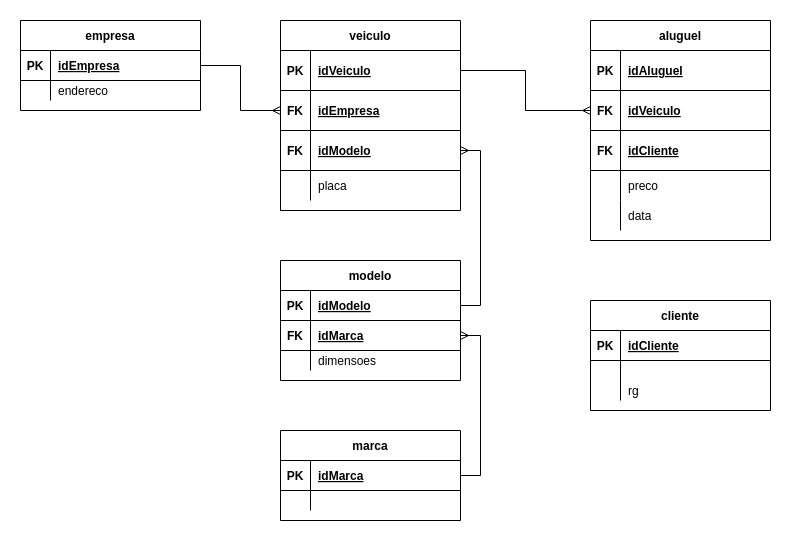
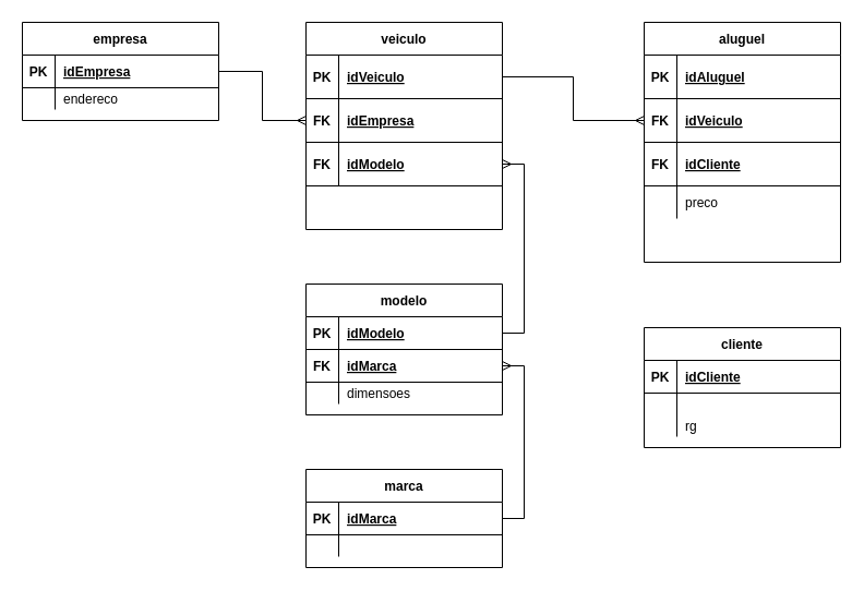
  <mxCell id="0" />
  <mxCell id="1" parent="0" />
  <mxCell id="2" value="empresa" style="shape=table;startSize=30;container=1;collapsible=1;childLayout=tableLayout;fixedRows=1;rowLines=0;fontStyle=1;align=center;resizeLast=1;" vertex="1" parent="1"><mxGeometry x="20" y="20" width="180" height="90" as="geometry" /></mxCell>
  <mxCell id="3" value="" style="shape=partialRectangle;collapsible=0;dropTarget=0;pointerEvents=0;fillColor=none;top=0;left=0;bottom=1;right=0;points=[[0,0.5],[1,0.5]];portConstraint=eastwest;" vertex="1" parent="2"><mxGeometry y="30" width="180" height="30" as="geometry" /></mxCell>
  <mxCell id="4" value="PK" style="shape=partialRectangle;connectable=0;fillColor=none;top=0;left=0;bottom=0;right=0;fontStyle=1;overflow=hidden;" vertex="1" parent="3"><mxGeometry width="30" height="30" as="geometry" /></mxCell>
  <mxCell id="5" value="idEmpresa" style="shape=partialRectangle;connectable=0;fillColor=none;top=0;left=0;bottom=0;right=0;align=left;spacingLeft=6;fontStyle=5;overflow=hidden;" vertex="1" parent="3"><mxGeometry x="30" width="150" height="30" as="geometry" /></mxCell>
  <mxCell id="6" value="" style="shape=partialRectangle;collapsible=0;dropTarget=0;pointerEvents=0;fillColor=none;top=0;left=0;bottom=0;right=0;points=[[0,0.5],[1,0.5]];portConstraint=eastwest;" vertex="1" parent="2"><mxGeometry y="60" width="180" height="20" as="geometry" /></mxCell>
  <mxCell id="7" value="" style="shape=partialRectangle;connectable=0;fillColor=none;top=0;left=0;bottom=0;right=0;editable=1;overflow=hidden;" vertex="1" parent="6"><mxGeometry width="30" height="20" as="geometry" /></mxCell>
  <mxCell id="8" value="endereco" style="shape=partialRectangle;connectable=0;fillColor=none;top=0;left=0;bottom=0;right=0;align=left;spacingLeft=6;overflow=hidden;" vertex="1" parent="6"><mxGeometry x="30" width="150" height="20" as="geometry" /></mxCell>
  <mxCell id="9" value="veiculo" style="shape=table;startSize=30;container=1;collapsible=1;childLayout=tableLayout;fixedRows=1;rowLines=0;fontStyle=1;align=center;resizeLast=1;" vertex="1" parent="1"><mxGeometry x="280" y="20" width="180" height="190" as="geometry" /></mxCell>
  <mxCell id="10" value="" style="shape=partialRectangle;collapsible=0;dropTarget=0;pointerEvents=0;fillColor=none;top=0;left=0;bottom=1;right=0;points=[[0,0.5],[1,0.5]];portConstraint=eastwest;" vertex="1" parent="9"><mxGeometry y="30" width="180" height="40" as="geometry" /></mxCell>
  <mxCell id="11" value="PK" style="shape=partialRectangle;connectable=0;fillColor=none;top=0;left=0;bottom=0;right=0;fontStyle=1;overflow=hidden;" vertex="1" parent="10"><mxGeometry width="30" height="40" as="geometry" /></mxCell>
  <mxCell id="12" value="idVeiculo" style="shape=partialRectangle;connectable=0;fillColor=none;top=0;left=0;bottom=0;right=0;align=left;spacingLeft=6;fontStyle=5;overflow=hidden;" vertex="1" parent="10"><mxGeometry x="30" width="150" height="40" as="geometry" /></mxCell>
  <mxCell id="13" style="shape=partialRectangle;collapsible=0;dropTarget=0;pointerEvents=0;fillColor=none;top=0;left=0;bottom=1;right=0;points=[[0,0.5],[1,0.5]];portConstraint=eastwest;" vertex="1" parent="9"><mxGeometry y="70" width="180" height="40" as="geometry" /></mxCell>
  <mxCell id="14" value="FK" style="shape=partialRectangle;connectable=0;fillColor=none;top=0;left=0;bottom=0;right=0;fontStyle=1;overflow=hidden;" vertex="1" parent="13"><mxGeometry width="30" height="40" as="geometry" /></mxCell>
  <mxCell id="15" value="idEmpresa" style="shape=partialRectangle;connectable=0;fillColor=none;top=0;left=0;bottom=0;right=0;align=left;spacingLeft=6;fontStyle=5;overflow=hidden;" vertex="1" parent="13"><mxGeometry x="30" width="150" height="40" as="geometry" /></mxCell>
  <mxCell id="16" style="shape=partialRectangle;collapsible=0;dropTarget=0;pointerEvents=0;fillColor=none;top=0;left=0;bottom=1;right=0;points=[[0,0.5],[1,0.5]];portConstraint=eastwest;" vertex="1" parent="9"><mxGeometry y="110" width="180" height="40" as="geometry" /></mxCell>
  <mxCell id="17" value="FK" style="shape=partialRectangle;connectable=0;fillColor=none;top=0;left=0;bottom=0;right=0;fontStyle=1;overflow=hidden;" vertex="1" parent="16"><mxGeometry width="30" height="40" as="geometry" /></mxCell>
  <mxCell id="18" value="idModelo" style="shape=partialRectangle;connectable=0;fillColor=none;top=0;left=0;bottom=0;right=0;align=left;spacingLeft=6;fontStyle=5;overflow=hidden;" vertex="1" parent="16"><mxGeometry x="30" width="150" height="40" as="geometry" /></mxCell>
  <mxCell id="19" value="" style="shape=partialRectangle;collapsible=0;dropTarget=0;pointerEvents=0;fillColor=none;top=0;left=0;bottom=0;right=0;points=[[0,0.5],[1,0.5]];portConstraint=eastwest;" vertex="1" parent="9"><mxGeometry y="150" width="180" height="30" as="geometry" /></mxCell>
  <mxCell id="20" value="" style="shape=partialRectangle;connectable=0;fillColor=none;top=0;left=0;bottom=0;right=0;editable=1;overflow=hidden;" vertex="1" parent="19"><mxGeometry width="30" height="30" as="geometry" /></mxCell>
- <mxCell id="21" value="placa" style="shape=partialRectangle;connectable=0;fillColor=none;top=0;left=0;bottom=0;right=0;align=left;spacingLeft=6;overflow=hidden;" vertex="1" parent="19"><mxGeometry x="30" width="150" height="30" as="geometry" /></mxCell>
  <mxCell id="22" style="edgeStyle=orthogonalEdgeStyle;rounded=0;orthogonalLoop=1;jettySize=auto;html=1;entryX=0;entryY=0.5;entryDx=0;entryDy=0;endArrow=ERmany;endFill=0;" edge="1" parent="1" source="3" target="13"><mxGeometry relative="1" as="geometry" /></mxCell>
  <mxCell id="23" value="modelo" style="shape=table;startSize=30;container=1;collapsible=1;childLayout=tableLayout;fixedRows=1;rowLines=0;fontStyle=1;align=center;resizeLast=1;" vertex="1" parent="1"><mxGeometry x="280" y="260" width="180" height="120" as="geometry" /></mxCell>
  <mxCell id="24" value="" style="shape=partialRectangle;collapsible=0;dropTarget=0;pointerEvents=0;fillColor=none;top=0;left=0;bottom=1;right=0;points=[[0,0.5],[1,0.5]];portConstraint=eastwest;" vertex="1" parent="23"><mxGeometry y="30" width="180" height="30" as="geometry" /></mxCell>
  <mxCell id="25" value="PK" style="shape=partialRectangle;connectable=0;fillColor=none;top=0;left=0;bottom=0;right=0;fontStyle=1;overflow=hidden;" vertex="1" parent="24"><mxGeometry width="30" height="30" as="geometry" /></mxCell>
  <mxCell id="26" value="idModelo" style="shape=partialRectangle;connectable=0;fillColor=none;top=0;left=0;bottom=0;right=0;align=left;spacingLeft=6;fontStyle=5;overflow=hidden;" vertex="1" parent="24"><mxGeometry x="30" width="150" height="30" as="geometry" /></mxCell>
  <mxCell id="27" style="shape=partialRectangle;collapsible=0;dropTarget=0;pointerEvents=0;fillColor=none;top=0;left=0;bottom=1;right=0;points=[[0,0.5],[1,0.5]];portConstraint=eastwest;" vertex="1" parent="23"><mxGeometry y="60" width="180" height="30" as="geometry" /></mxCell>
  <mxCell id="28" value="FK" style="shape=partialRectangle;connectable=0;fillColor=none;top=0;left=0;bottom=0;right=0;fontStyle=1;overflow=hidden;" vertex="1" parent="27"><mxGeometry width="30" height="30" as="geometry" /></mxCell>
  <mxCell id="29" value="idMarca" style="shape=partialRectangle;connectable=0;fillColor=none;top=0;left=0;bottom=0;right=0;align=left;spacingLeft=6;fontStyle=5;overflow=hidden;" vertex="1" parent="27"><mxGeometry x="30" width="150" height="30" as="geometry" /></mxCell>
  <mxCell id="30" value="" style="shape=partialRectangle;collapsible=0;dropTarget=0;pointerEvents=0;fillColor=none;top=0;left=0;bottom=0;right=0;points=[[0,0.5],[1,0.5]];portConstraint=eastwest;" vertex="1" parent="23"><mxGeometry y="90" width="180" height="20" as="geometry" /></mxCell>
  <mxCell id="31" value="" style="shape=partialRectangle;connectable=0;fillColor=none;top=0;left=0;bottom=0;right=0;editable=1;overflow=hidden;" vertex="1" parent="30"><mxGeometry width="30" height="20" as="geometry" /></mxCell>
  <mxCell id="32" value="dimensoes" style="shape=partialRectangle;connectable=0;fillColor=none;top=0;left=0;bottom=0;right=0;align=left;spacingLeft=6;overflow=hidden;" vertex="1" parent="30"><mxGeometry x="30" width="150" height="20" as="geometry" /></mxCell>
  <mxCell id="33" style="edgeStyle=orthogonalEdgeStyle;rounded=0;orthogonalLoop=1;jettySize=auto;html=1;entryX=1;entryY=0.5;entryDx=0;entryDy=0;endArrow=ERmany;endFill=0;" edge="1" parent="1" source="24" target="16"><mxGeometry relative="1" as="geometry"><Array as="points"><mxPoint x="480" y="305" /><mxPoint x="480" y="150" /></Array></mxGeometry></mxCell>
  <mxCell id="34" value="marca" style="shape=table;startSize=30;container=1;collapsible=1;childLayout=tableLayout;fixedRows=1;rowLines=0;fontStyle=1;align=center;resizeLast=1;" vertex="1" parent="1"><mxGeometry x="280" y="430" width="180" height="90" as="geometry" /></mxCell>
  <mxCell id="35" value="" style="shape=partialRectangle;collapsible=0;dropTarget=0;pointerEvents=0;fillColor=none;top=0;left=0;bottom=1;right=0;points=[[0,0.5],[1,0.5]];portConstraint=eastwest;" vertex="1" parent="34"><mxGeometry y="30" width="180" height="30" as="geometry" /></mxCell>
  <mxCell id="36" value="PK" style="shape=partialRectangle;connectable=0;fillColor=none;top=0;left=0;bottom=0;right=0;fontStyle=1;overflow=hidden;" vertex="1" parent="35"><mxGeometry width="30" height="30" as="geometry" /></mxCell>
  <mxCell id="37" value="idMarca" style="shape=partialRectangle;connectable=0;fillColor=none;top=0;left=0;bottom=0;right=0;align=left;spacingLeft=6;fontStyle=5;overflow=hidden;" vertex="1" parent="35"><mxGeometry x="30" width="150" height="30" as="geometry" /></mxCell>
  <mxCell id="38" value="" style="shape=partialRectangle;collapsible=0;dropTarget=0;pointerEvents=0;fillColor=none;top=0;left=0;bottom=0;right=0;points=[[0,0.5],[1,0.5]];portConstraint=eastwest;" vertex="1" parent="34"><mxGeometry y="60" width="180" height="20" as="geometry" /></mxCell>
  <mxCell id="39" value="" style="shape=partialRectangle;connectable=0;fillColor=none;top=0;left=0;bottom=0;right=0;editable=1;overflow=hidden;" vertex="1" parent="38"><mxGeometry width="30" height="20" as="geometry" /></mxCell>
  <mxCell id="40" value="" style="shape=partialRectangle;connectable=0;fillColor=none;top=0;left=0;bottom=0;right=0;align=left;spacingLeft=6;overflow=hidden;" vertex="1" parent="38"><mxGeometry x="30" width="150" height="20" as="geometry" /></mxCell>
  <mxCell id="41" style="edgeStyle=orthogonalEdgeStyle;rounded=0;orthogonalLoop=1;jettySize=auto;html=1;entryX=1;entryY=0.5;entryDx=0;entryDy=0;endArrow=ERmany;endFill=0;" edge="1" parent="1" source="35" target="27"><mxGeometry relative="1" as="geometry"><Array as="points"><mxPoint x="480" y="475" /><mxPoint x="480" y="335" /></Array></mxGeometry></mxCell>
  <mxCell id="42" value="aluguel" style="shape=table;startSize=30;container=1;collapsible=1;childLayout=tableLayout;fixedRows=1;rowLines=0;fontStyle=1;align=center;resizeLast=1;" vertex="1" parent="1"><mxGeometry x="590" y="20" width="180" height="220" as="geometry" /></mxCell>
  <mxCell id="43" value="" style="shape=partialRectangle;collapsible=0;dropTarget=0;pointerEvents=0;fillColor=none;top=0;left=0;bottom=1;right=0;points=[[0,0.5],[1,0.5]];portConstraint=eastwest;" vertex="1" parent="42"><mxGeometry y="30" width="180" height="40" as="geometry" /></mxCell>
  <mxCell id="44" value="PK" style="shape=partialRectangle;connectable=0;fillColor=none;top=0;left=0;bottom=0;right=0;fontStyle=1;overflow=hidden;" vertex="1" parent="43"><mxGeometry width="30" height="40" as="geometry" /></mxCell>
  <mxCell id="45" value="idAluguel" style="shape=partialRectangle;connectable=0;fillColor=none;top=0;left=0;bottom=0;right=0;align=left;spacingLeft=6;fontStyle=5;overflow=hidden;" vertex="1" parent="43"><mxGeometry x="30" width="150" height="40" as="geometry" /></mxCell>
  <mxCell id="46" style="shape=partialRectangle;collapsible=0;dropTarget=0;pointerEvents=0;fillColor=none;top=0;left=0;bottom=1;right=0;points=[[0,0.5],[1,0.5]];portConstraint=eastwest;" vertex="1" parent="42"><mxGeometry y="70" width="180" height="40" as="geometry" /></mxCell>
  <mxCell id="47" value="FK" style="shape=partialRectangle;connectable=0;fillColor=none;top=0;left=0;bottom=0;right=0;fontStyle=1;overflow=hidden;" vertex="1" parent="46"><mxGeometry width="30" height="40" as="geometry" /></mxCell>
  <mxCell id="48" value="idVeiculo" style="shape=partialRectangle;connectable=0;fillColor=none;top=0;left=0;bottom=0;right=0;align=left;spacingLeft=6;fontStyle=5;overflow=hidden;" vertex="1" parent="46"><mxGeometry x="30" width="150" height="40" as="geometry" /></mxCell>
  <mxCell id="49" style="shape=partialRectangle;collapsible=0;dropTarget=0;pointerEvents=0;fillColor=none;top=0;left=0;bottom=1;right=0;points=[[0,0.5],[1,0.5]];portConstraint=eastwest;" vertex="1" parent="42"><mxGeometry y="110" width="180" height="40" as="geometry" /></mxCell>
  <mxCell id="50" value="FK" style="shape=partialRectangle;connectable=0;fillColor=none;top=0;left=0;bottom=0;right=0;fontStyle=1;overflow=hidden;" vertex="1" parent="49"><mxGeometry width="30" height="40" as="geometry" /></mxCell>
  <mxCell id="51" value="idCliente" style="shape=partialRectangle;connectable=0;fillColor=none;top=0;left=0;bottom=0;right=0;align=left;spacingLeft=6;fontStyle=5;overflow=hidden;" vertex="1" parent="49"><mxGeometry x="30" width="150" height="40" as="geometry" /></mxCell>
  <mxCell id="52" value="" style="shape=partialRectangle;collapsible=0;dropTarget=0;pointerEvents=0;fillColor=none;top=0;left=0;bottom=0;right=0;points=[[0,0.5],[1,0.5]];portConstraint=eastwest;" vertex="1" parent="42"><mxGeometry y="150" width="180" height="30" as="geometry" /></mxCell>
  <mxCell id="53" value="" style="shape=partialRectangle;connectable=0;fillColor=none;top=0;left=0;bottom=0;right=0;editable=1;overflow=hidden;" vertex="1" parent="52"><mxGeometry width="30" height="30" as="geometry" /></mxCell>
  <mxCell id="54" value="preco" style="shape=partialRectangle;connectable=0;fillColor=none;top=0;left=0;bottom=0;right=0;align=left;spacingLeft=6;overflow=hidden;" vertex="1" parent="52"><mxGeometry x="30" width="150" height="30" as="geometry" /></mxCell>
  <mxCell id="55" style="shape=partialRectangle;collapsible=0;dropTarget=0;pointerEvents=0;fillColor=none;top=0;left=0;bottom=0;right=0;points=[[0,0.5],[1,0.5]];portConstraint=eastwest;" vertex="1" parent="42"><mxGeometry y="180" width="180" height="30" as="geometry" /></mxCell>
  <mxCell id="56" style="shape=partialRectangle;connectable=0;fillColor=none;top=0;left=0;bottom=0;right=0;editable=1;overflow=hidden;" vertex="1" parent="55"><mxGeometry width="30" height="30" as="geometry" /></mxCell>
- <mxCell id="57" value="data" style="shape=partialRectangle;connectable=0;fillColor=none;top=0;left=0;bottom=0;right=0;align=left;spacingLeft=6;overflow=hidden;" vertex="1" parent="55"><mxGeometry x="30" width="150" height="30" as="geometry" /></mxCell>
  <mxCell id="58" style="edgeStyle=orthogonalEdgeStyle;rounded=0;orthogonalLoop=1;jettySize=auto;html=1;entryX=0;entryY=0.5;entryDx=0;entryDy=0;endArrow=ERmany;endFill=0;" edge="1" parent="1" source="10" target="46"><mxGeometry relative="1" as="geometry" /></mxCell>
  <mxCell id="59" value="cliente" style="shape=table;startSize=30;container=1;collapsible=1;childLayout=tableLayout;fixedRows=1;rowLines=0;fontStyle=1;align=center;resizeLast=1;" vertex="1" parent="1"><mxGeometry x="590" y="300" width="180" height="110" as="geometry" /></mxCell>
  <mxCell id="60" value="" style="shape=partialRectangle;collapsible=0;dropTarget=0;pointerEvents=0;fillColor=none;top=0;left=0;bottom=1;right=0;points=[[0,0.5],[1,0.5]];portConstraint=eastwest;" vertex="1" parent="59"><mxGeometry y="30" width="180" height="30" as="geometry" /></mxCell>
  <mxCell id="61" value="PK" style="shape=partialRectangle;connectable=0;fillColor=none;top=0;left=0;bottom=0;right=0;fontStyle=1;overflow=hidden;" vertex="1" parent="60"><mxGeometry width="30" height="30" as="geometry" /></mxCell>
  <mxCell id="62" value="idCliente" style="shape=partialRectangle;connectable=0;fillColor=none;top=0;left=0;bottom=0;right=0;align=left;spacingLeft=6;fontStyle=5;overflow=hidden;" vertex="1" parent="60"><mxGeometry x="30" width="150" height="30" as="geometry" /></mxCell>
  <mxCell id="63" value="" style="shape=partialRectangle;collapsible=0;dropTarget=0;pointerEvents=0;fillColor=none;top=0;left=0;bottom=0;right=0;points=[[0,0.5],[1,0.5]];portConstraint=eastwest;" vertex="1" parent="59"><mxGeometry y="60" width="180" height="20" as="geometry" /></mxCell>
  <mxCell id="64" value="" style="shape=partialRectangle;connectable=0;fillColor=none;top=0;left=0;bottom=0;right=0;editable=1;overflow=hidden;" vertex="1" parent="63"><mxGeometry width="30" height="20" as="geometry" /></mxCell>
  <mxCell id="65" style="shape=partialRectangle;collapsible=0;dropTarget=0;pointerEvents=0;fillColor=none;top=0;left=0;bottom=0;right=0;points=[[0,0.5],[1,0.5]];portConstraint=eastwest;" vertex="1" parent="59"><mxGeometry y="80" width="180" height="20" as="geometry" /></mxCell>
  <mxCell id="66" style="shape=partialRectangle;connectable=0;fillColor=none;top=0;left=0;bottom=0;right=0;editable=1;overflow=hidden;" vertex="1" parent="65"><mxGeometry width="30" height="20" as="geometry" /></mxCell>
  <mxCell id="67" value="rg" style="shape=partialRectangle;connectable=0;fillColor=none;top=0;left=0;bottom=0;right=0;align=left;spacingLeft=6;overflow=hidden;" vertex="1" parent="65"><mxGeometry x="30" width="150" height="20" as="geometry" /></mxCell>
